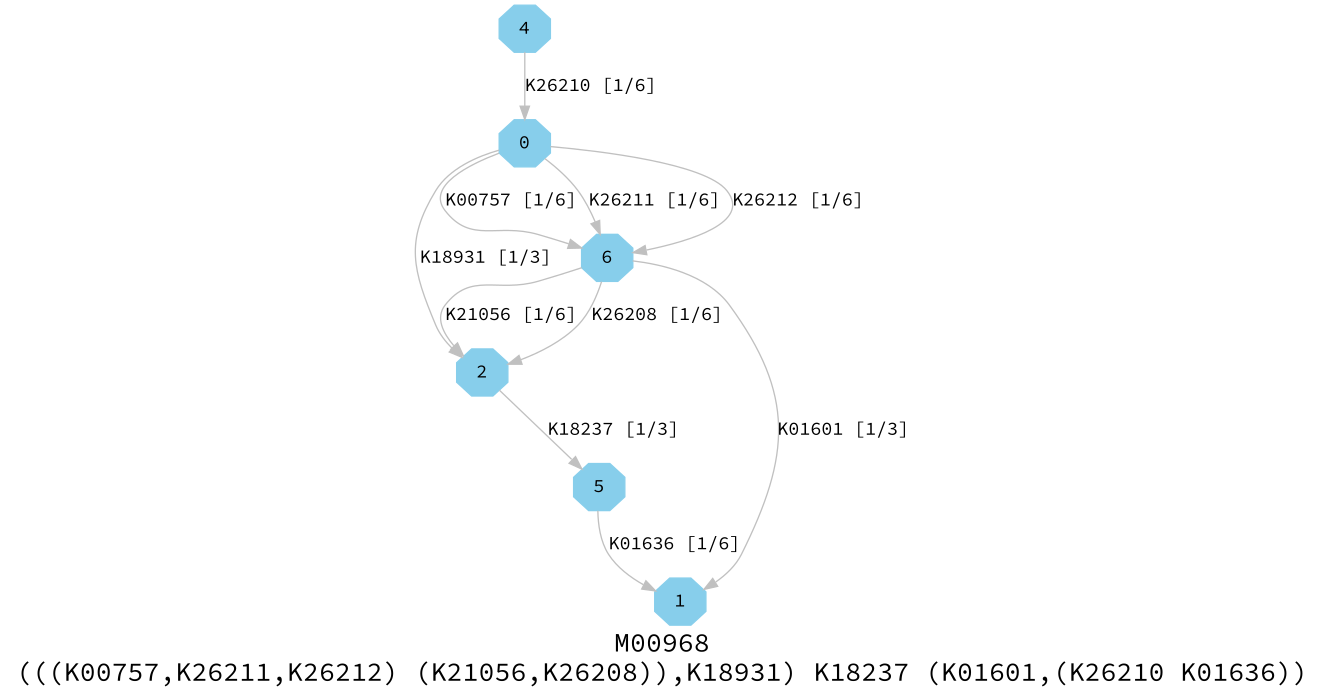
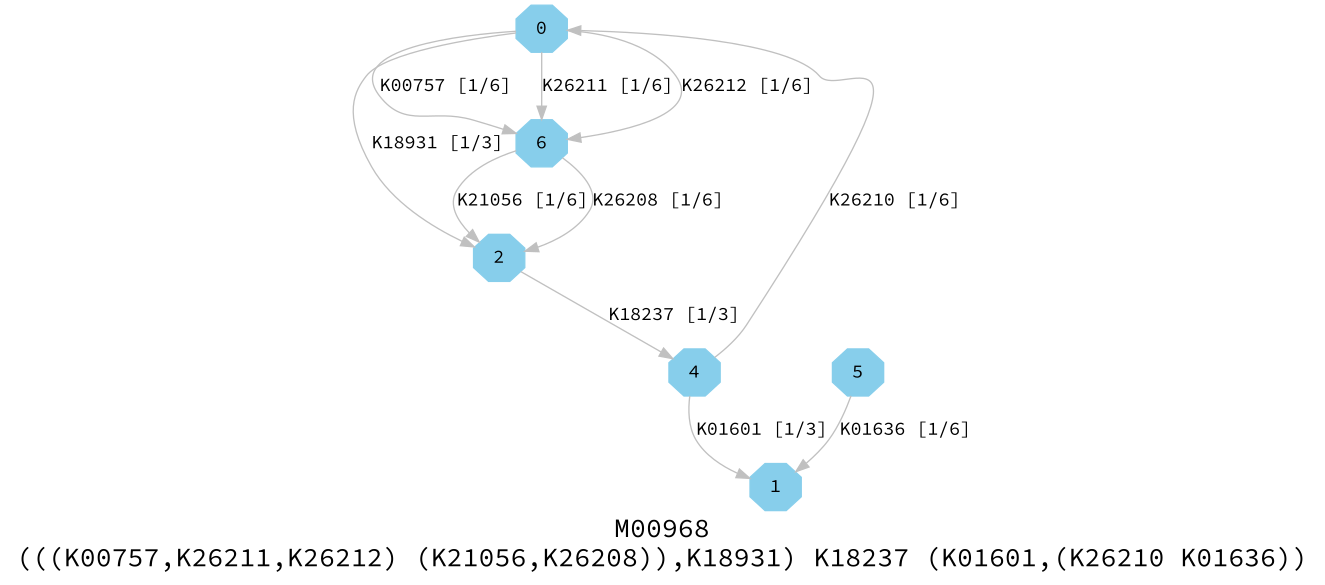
  digraph {
    fontname="Source Code Pro"
    fontsize=20
    label="M00968\n(((K00757,K26211,K26212) (K21056,K26208)),K18931) K18237 (K01601,(K26210 K01636))"
    node [color=skyblue fontname="Source Code Pro" shape=octagon style=filled]
    edge [color=grey fontname="Source Code Pro"]
    0 [height=.3 width=.3]
    1 [height=.3 width=.3]
    2 [height=.3 width=.3]
    n4 [height=.3 label=6 width=.3]
    4 [height=.3 width=.3]
    5 [height=.3 width=.3]
    subgraph sub_1 {
      0
      1
      2
      n4
      4
      5
    }
    0 -> 2 [label="K18931 [1/3]"]
    0 -> n4 [label="K00757 [1/6]"]
    0 -> n4 [label="K26211 [1/6]"]
    0 -> n4 [label="K26212 [1/6]"]
-   2 -> 5 [label="K18237 [1/3]"]
+   2 -> 4 [label="K18237 [1/3]"]
    n4 -> 2 [label="K21056 [1/6]"]
    n4 -> 2 [label="K26208 [1/6]"]
    4 -> 0 [label="K26210 [1/6]"]
-   n4 -> 1 [label="K01601 [1/3]"]
+   4 -> 1 [label="K01601 [1/3]"]
    5 -> 1 [label="K01636 [1/6]"]
  }
